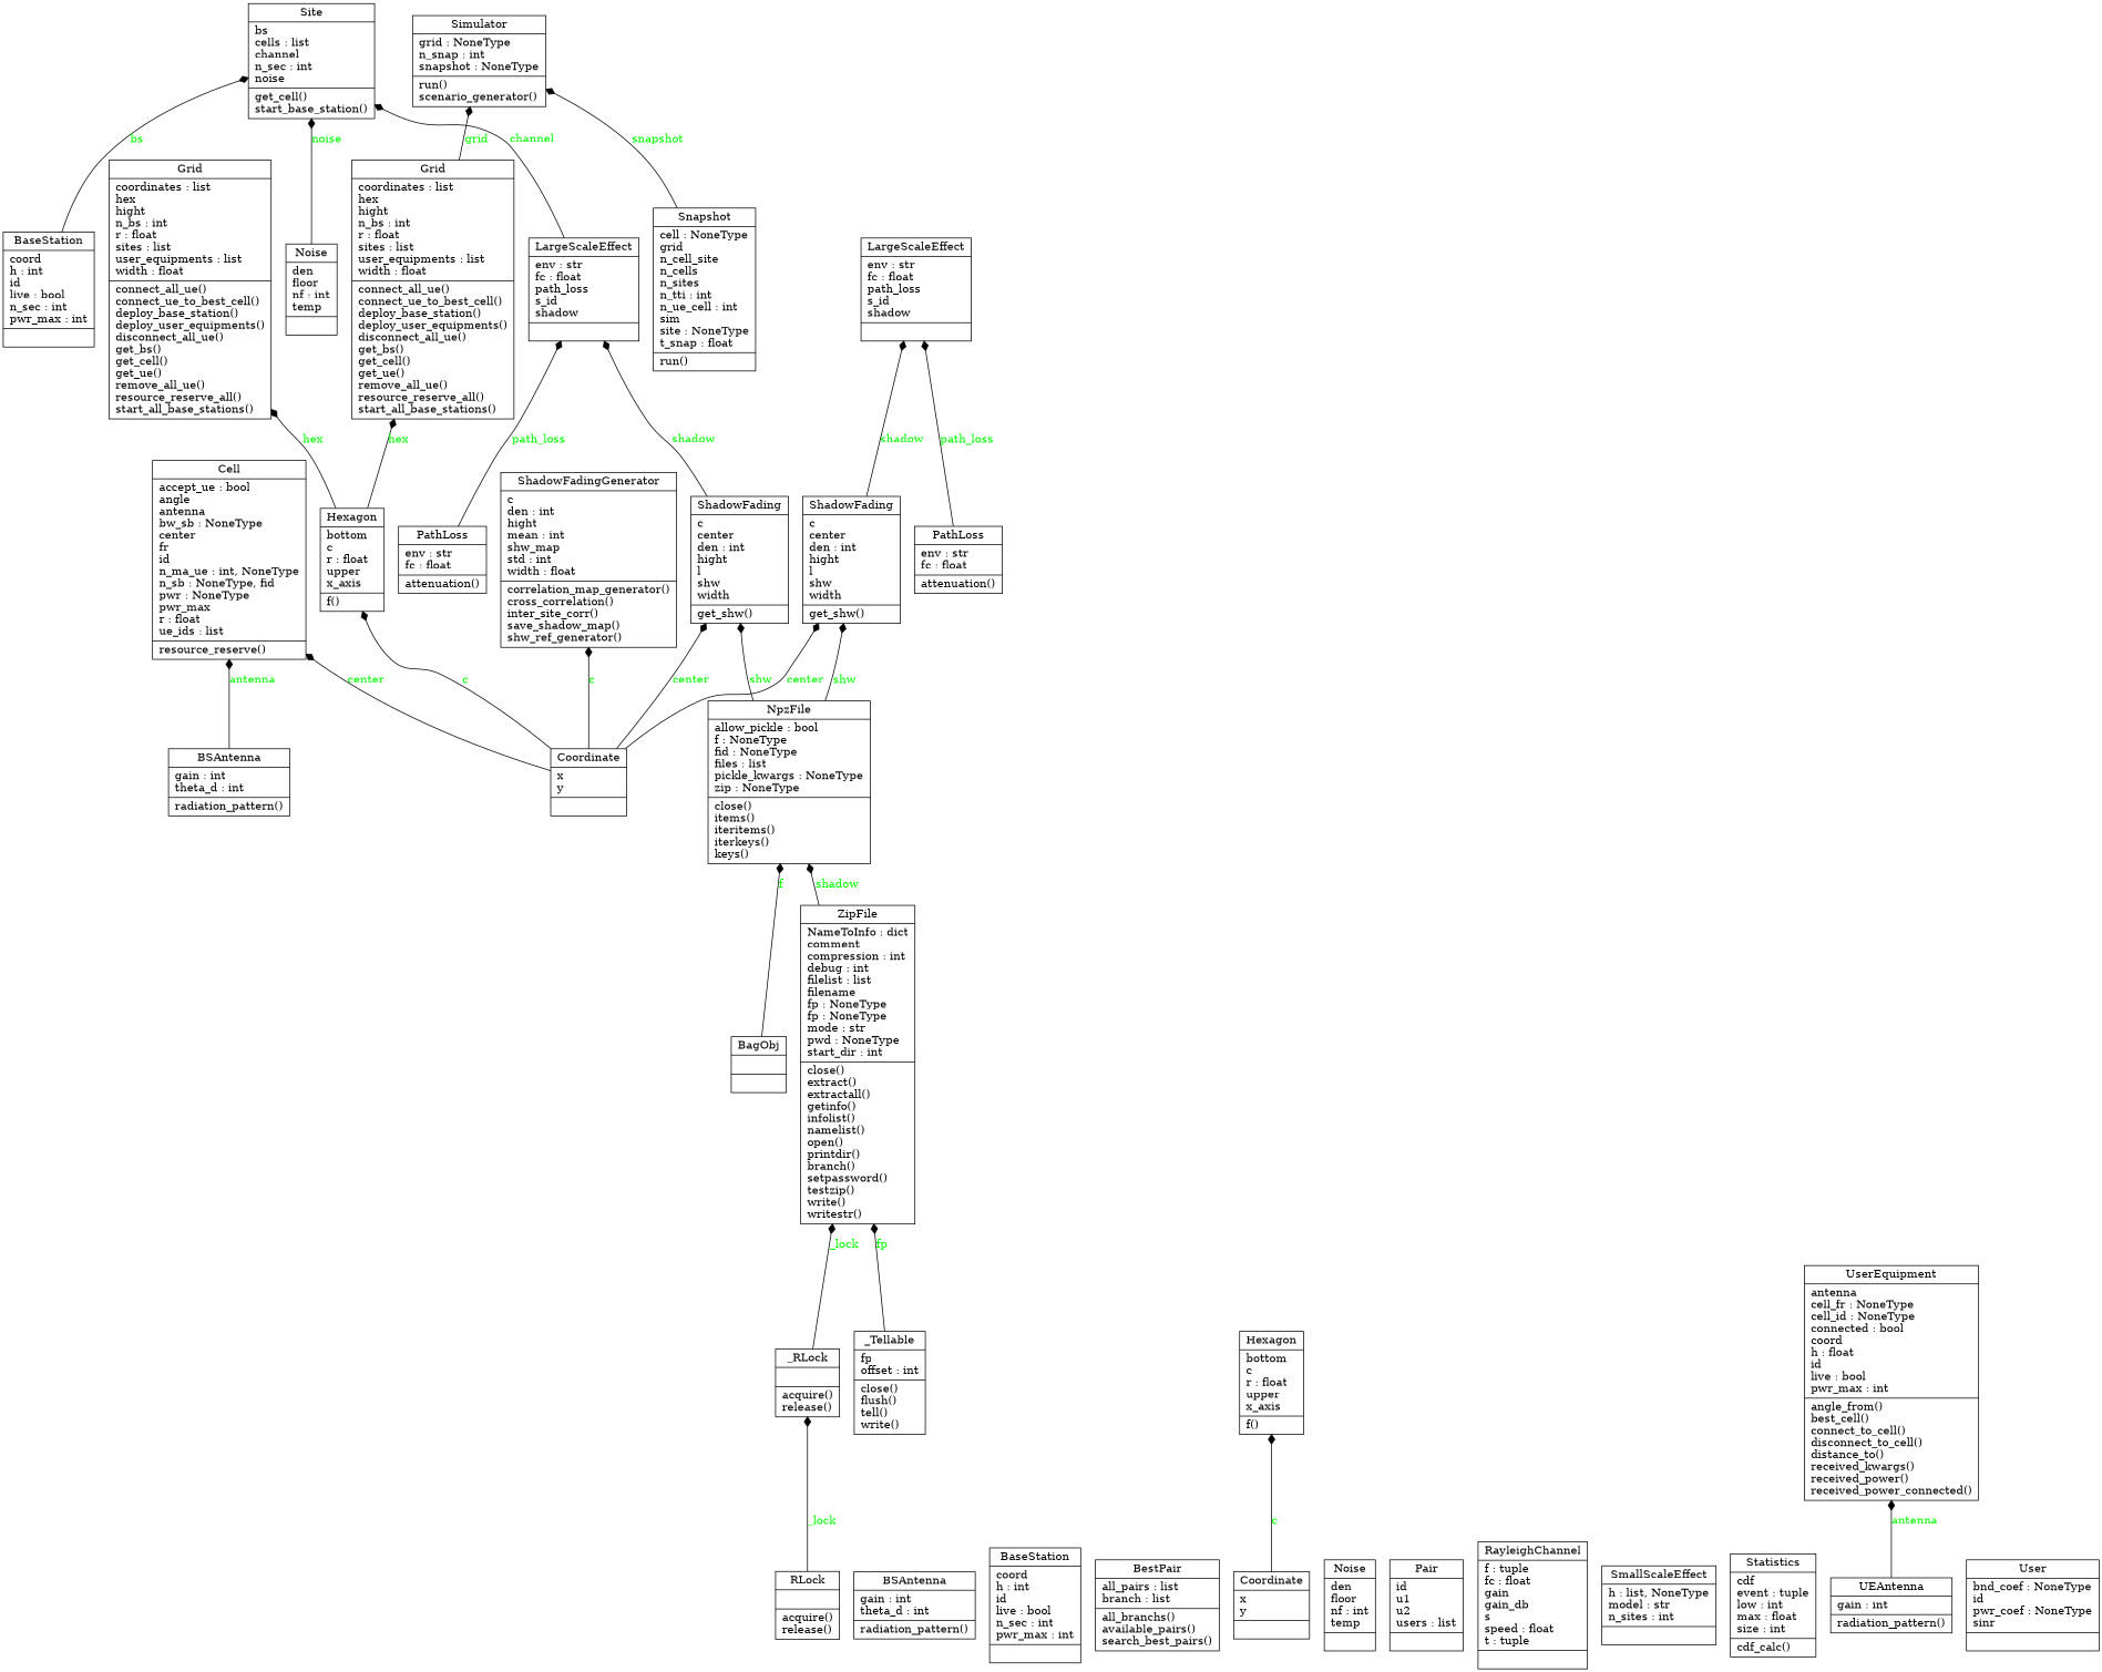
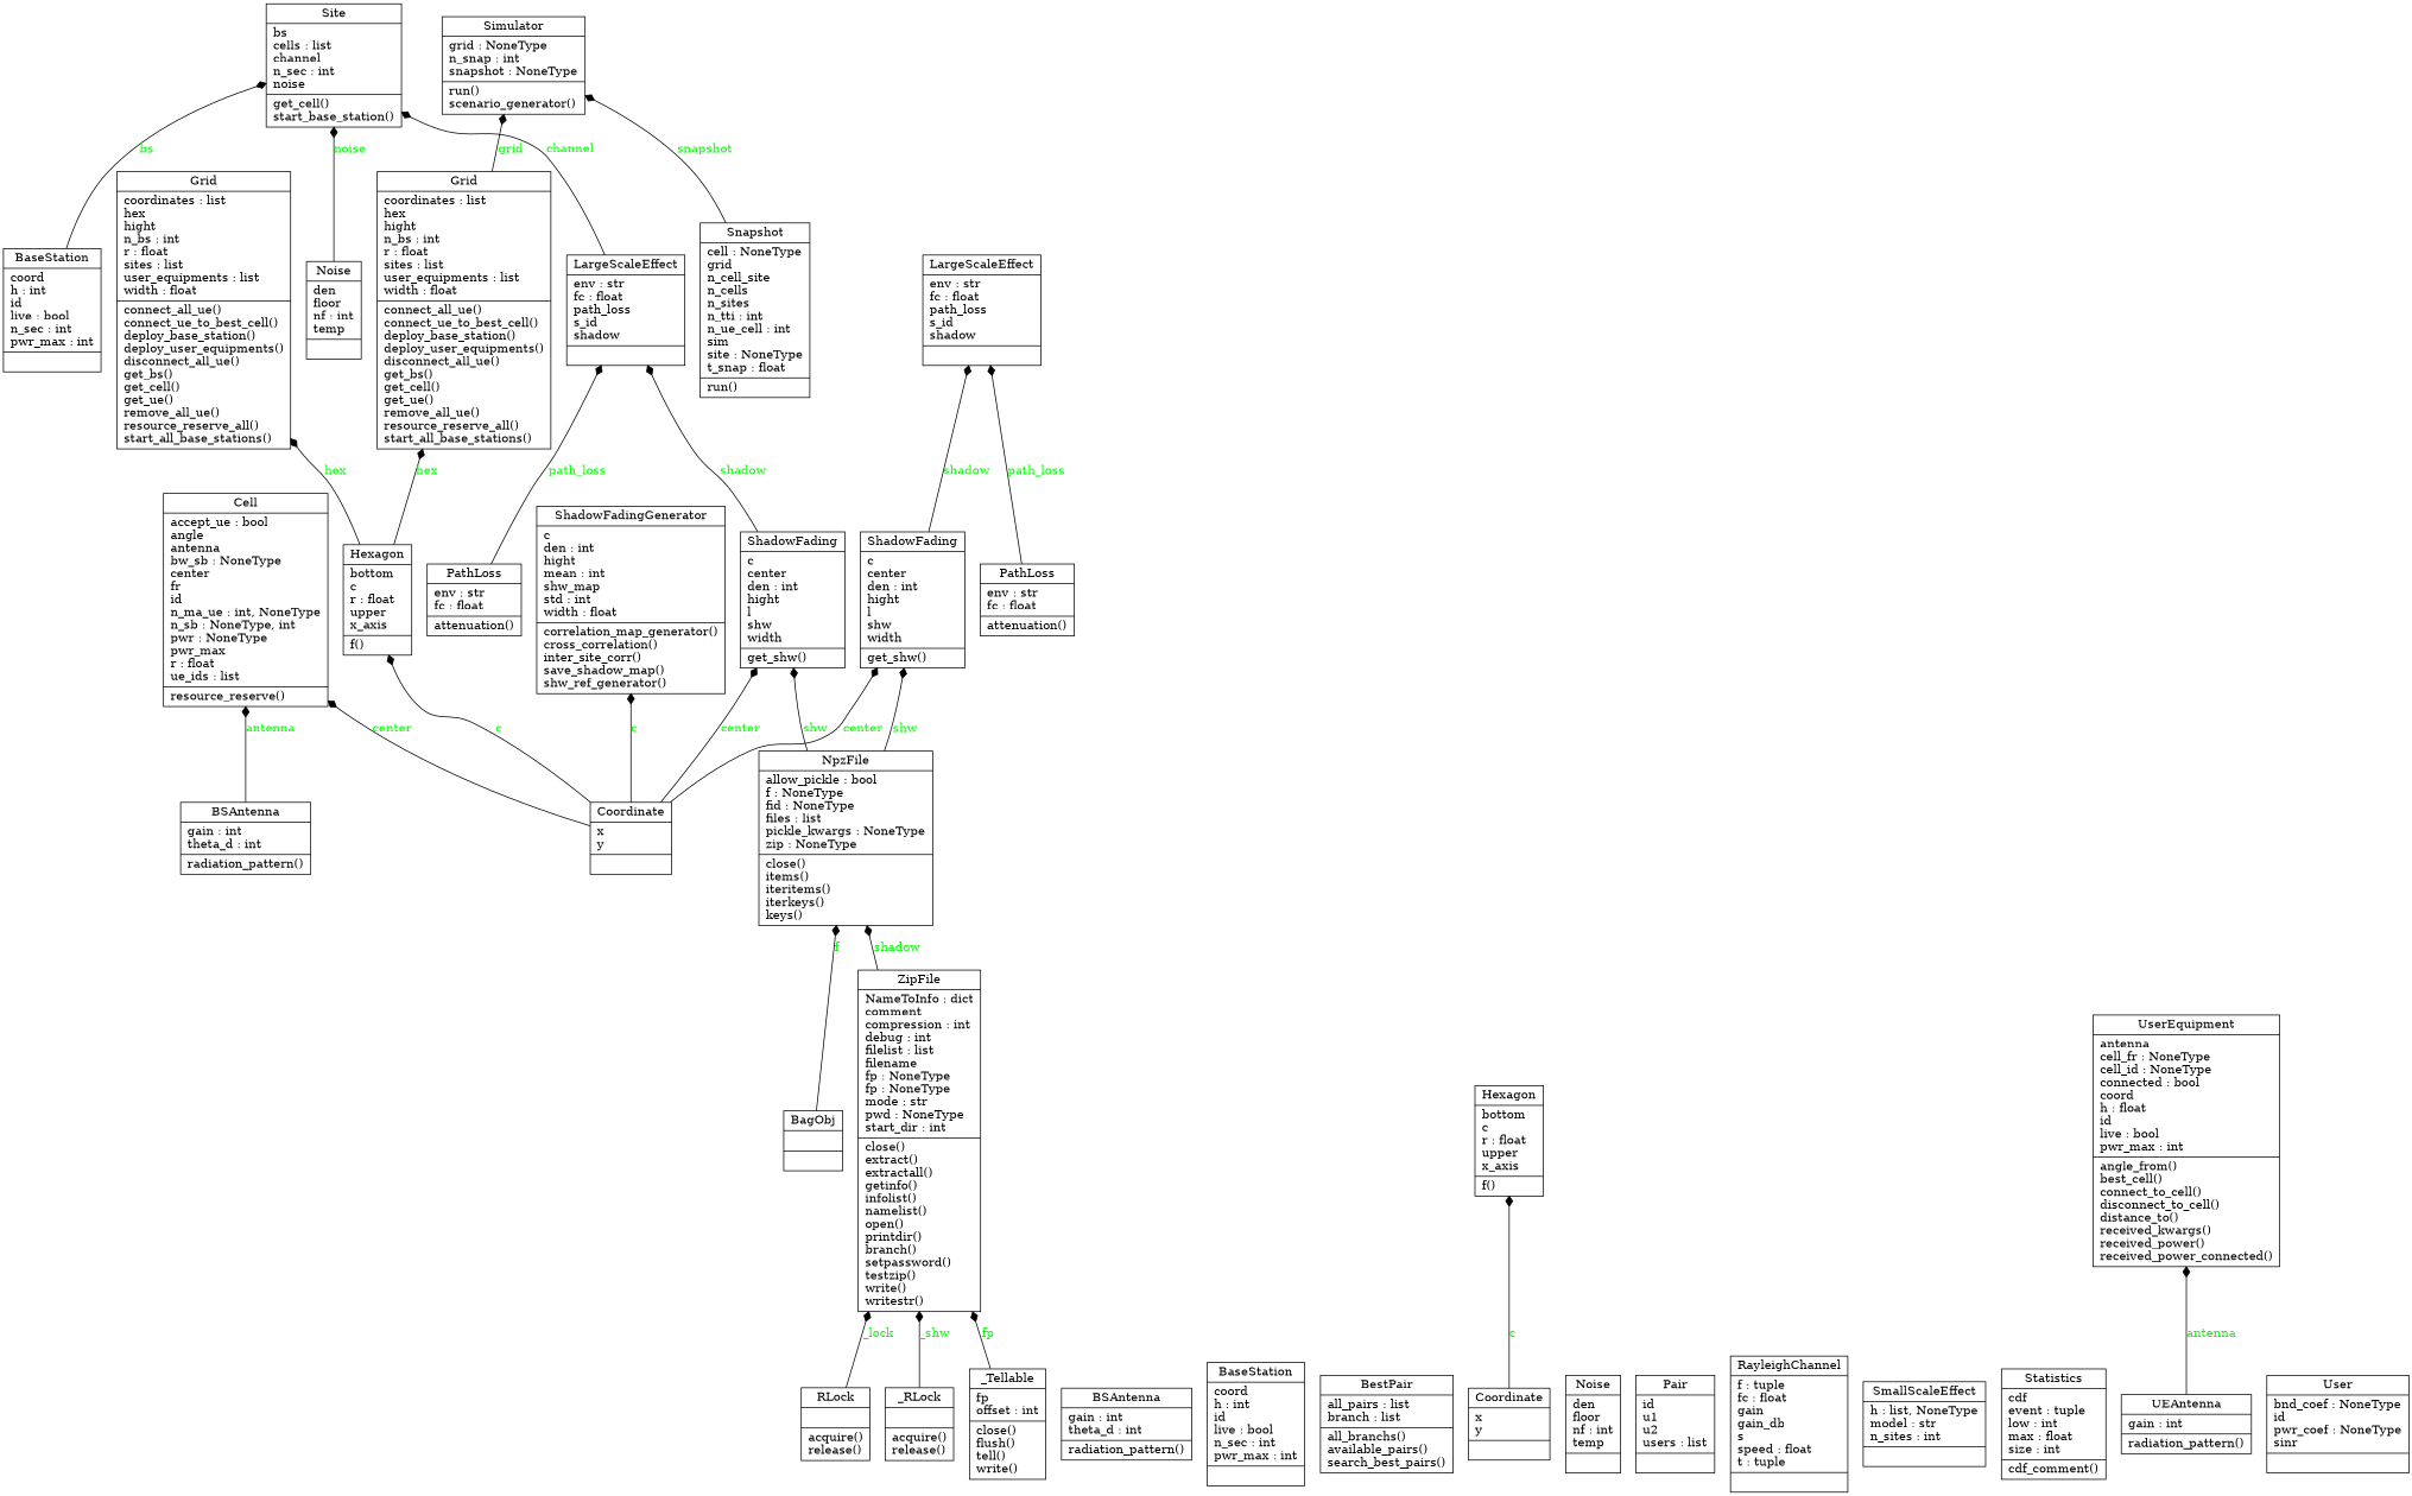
  digraph {
    rankdir=BT
    node [shape=record]
    edge [arrowhead=diamond arrowtail=none fontcolor=green style=solid]
    n1 [label="{BSAntenna|gain : int\ltheta_d : int\l|radiation_pattern()\l}"]
-   n2 [label="{Cell|accept_ue : bool\langle\lantenna\lbw_sb : NoneType\lcenter\lfr\lid\ln_ma_ue : int, NoneType\ln_sb : NoneType, fid\lpwr : NoneType\lpwr_max\lr : float\lue_ids : list\l|resource_reserve()\l}"]
+   n2 [label="{Cell|accept_ue : bool\langle\lantenna\lbw_sb : NoneType\lcenter\lfr\lid\ln_ma_ue : int, NoneType\ln_sb : NoneType, int\lpwr : NoneType\lpwr_max\lr : float\lue_ids : list\l|resource_reserve()\l}"]
    n3 [label="{BSAntenna|gain : int\ltheta_d : int\l|radiation_pattern()\l}"]
    n4 [label="{BagObj|\l|}"]
    n5 [label="{NpzFile|allow_pickle : bool\lf : NoneType\lfid : NoneType\lfiles : list\lpickle_kwargs : NoneType\lzip : NoneType\l|close()\litems()\literitems()\literkeys()\lkeys()\l}"]
    n6 [label="{ShadowFading|c\lcenter\lden : int\lhight\ll\lshw\lwidth\l|get_shw()\l}"]
    n7 [label="{ShadowFading|c\lcenter\lden : int\lhight\ll\lshw\lwidth\l|get_shw()\l}"]
    n8 [label="{BaseStation|coord\lh : int\lid\llive : bool\ln_sec : int\lpwr_max : int\l|}"]
    n9 [label="{Site|bs\lcells : list\lchannel\ln_sec : int\lnoise\l|get_cell()\lstart_base_station()\l}"]
    n10 [label="{BaseStation|coord\lh : int\lid\llive : bool\ln_sec : int\lpwr_max : int\l|}"]
    n11 [label="{BestPair|all_pairs : list\lbranch : list\l|all_branchs()\lavailable_pairs()\lsearch_best_pairs()\l}"]
    n12 [label="{Coordinate|x\ly\l|}"]
    n13 [label="{Hexagon|bottom\lc\lr : float\lupper\lx_axis\l|f()\l}"]
    n14 [label="{ShadowFadingGenerator|c\lden : int\lhight\lmean : int\lshw_map\lstd : int\lwidth : float\l|correlation_map_generator()\lcross_correlation()\linter_site_corr()\lsave_shadow_map()\lshw_ref_generator()\l}"]
    n15 [label="{Grid|coordinates : list\lhex\lhight\ln_bs : int\lr : float\lsites : list\luser_equipments : list\lwidth : float\l|connect_all_ue()\lconnect_ue_to_best_cell()\ldeploy_base_station()\ldeploy_user_equipments()\ldisconnect_all_ue()\lget_bs()\lget_cell()\lget_ue()\lremove_all_ue()\lresource_reserve_all()\lstart_all_base_stations()\l}"]
    n16 [label="{Grid|coordinates : list\lhex\lhight\ln_bs : int\lr : float\lsites : list\luser_equipments : list\lwidth : float\l|connect_all_ue()\lconnect_ue_to_best_cell()\ldeploy_base_station()\ldeploy_user_equipments()\ldisconnect_all_ue()\lget_bs()\lget_cell()\lget_ue()\lremove_all_ue()\lresource_reserve_all()\lstart_all_base_stations()\l}"]
    n17 [label="{LargeScaleEffect|env : str\lfc : float\lpath_loss\ls_id\lshadow\l|}"]
    n18 [label="{LargeScaleEffect|env : str\lfc : float\lpath_loss\ls_id\lshadow\l|}"]
    n19 [label="{Coordinate|x\ly\l|}"]
    n20 [label="{Hexagon|bottom\lc\lr : float\lupper\lx_axis\l|f()\l}"]
    n21 [label="{Simulator|grid : NoneType\ln_snap : int\lsnapshot : NoneType\l|run()\lscenario_generator()\l}"]
    n22 [label="{Noise|den\lfloor\lnf : int\ltemp\l|}"]
    n23 [label="{Noise|den\lfloor\lnf : int\ltemp\l|}"]
    n24 [label="{Pair|id\lu1\lu2\lusers : list\l|}"]
    n25 [label="{PathLoss|env : str\lfc : float\l|attenuation()\l}"]
    n26 [label="{PathLoss|env : str\lfc : float\l|attenuation()\l}"]
    n27 [label="{RLock|\l|acquire()\lrelease()\l}"]
    n28 [label="{ZipFile|NameToInfo : dict\lcomment\lcompression : int\ldebug : int\lfilelist : list\lfilename\lfp : NoneType\lfp : NoneType\lmode : str\lpwd : NoneType\lstart_dir : int\l|close()\lextract()\lextractall()\lgetinfo()\linfolist()\lnamelist()\lopen()\lprintdir()\lbranch()\lsetpassword()\ltestzip()\lwrite()\lwritestr()\l}"]
    n29 [label="{RayleighChannel|f : tuple\lfc : float\lgain\lgain_db\ls\lspeed : float\lt : tuple\l|}"]
    n30 [label="{SmallScaleEffect|h : list, NoneType\lmodel : str\ln_sites : int\l|}"]
    n31 [label="{Snapshot|cell : NoneType\lgrid\ln_cell_site\ln_cells\ln_sites\ln_tti : int\ln_ue_cell : int\lsim\lsite : NoneType\lt_snap : float\l|run()\l}"]
-   n32 [label="{Statistics|cdf\levent : tuple\llow : int\lmax : float\lsize : int\l|cdf_calc()\l}"]
+   n32 [label="{Statistics|cdf\levent : tuple\llow : int\lmax : float\lsize : int\l|cdf_comment()\l}"]
    n33 [label="{UEAntenna|gain : int\l|radiation_pattern()\l}"]
    n34 [label="{UserEquipment|antenna\lcell_fr : NoneType\lcell_id : NoneType\lconnected : bool\lcoord\lh : float\lid\llive : bool\lpwr_max : int\l|angle_from()\lbest_cell()\lconnect_to_cell()\ldisconnect_to_cell()\ldistance_to()\lreceived_kwargs()\lreceived_power()\lreceived_power_connected()\l}"]
    n35 [label="{User|bnd_coef : NoneType\lid\lpwr_coef : NoneType\lsinr\l|}"]
    n36 [label="{_RLock|\l|acquire()\lrelease()\l}"]
    n37 [label="{_Tellable|fp\loffset : int\l|close()\lflush()\ltell()\lwrite()\l}"]
    n1 -> n2 [label=antenna]
    n4 -> n5 [label=f]
    n5 -> n6 [label=shw]
    n5 -> n7 [label=shw]
    n6 -> n17 [label=shadow]
    n7 -> n18 [label=shadow]
    n8 -> n9 [label=bs]
    n12 -> n2 [label=center]
    n12 -> n6 [label=center]
    n12 -> n7 [label=center]
    n12 -> n13 [label=c]
    n12 -> n14 [label=c]
    n13 -> n15 [label=hex]
    n13 -> n16 [label=hex]
    n16 -> n21 [label=grid]
    n17 -> n9 [label=channel]
    n19 -> n20 [label=c]
    n22 -> n9 [label=noise]
    n25 -> n17 [label=path_loss]
    n26 -> n18 [label=path_loss]
-   n27 -> n36 [label=_lock]
+   n27 -> n28 [label=_lock]
    n28 -> n5 [label=shadow]
    n31 -> n21 [label=snapshot]
    n33 -> n34 [label=antenna]
-   n36 -> n28 [label=_lock]
+   n36 -> n28 [label=_shw]
    n37 -> n28 [label=fp]
  }
